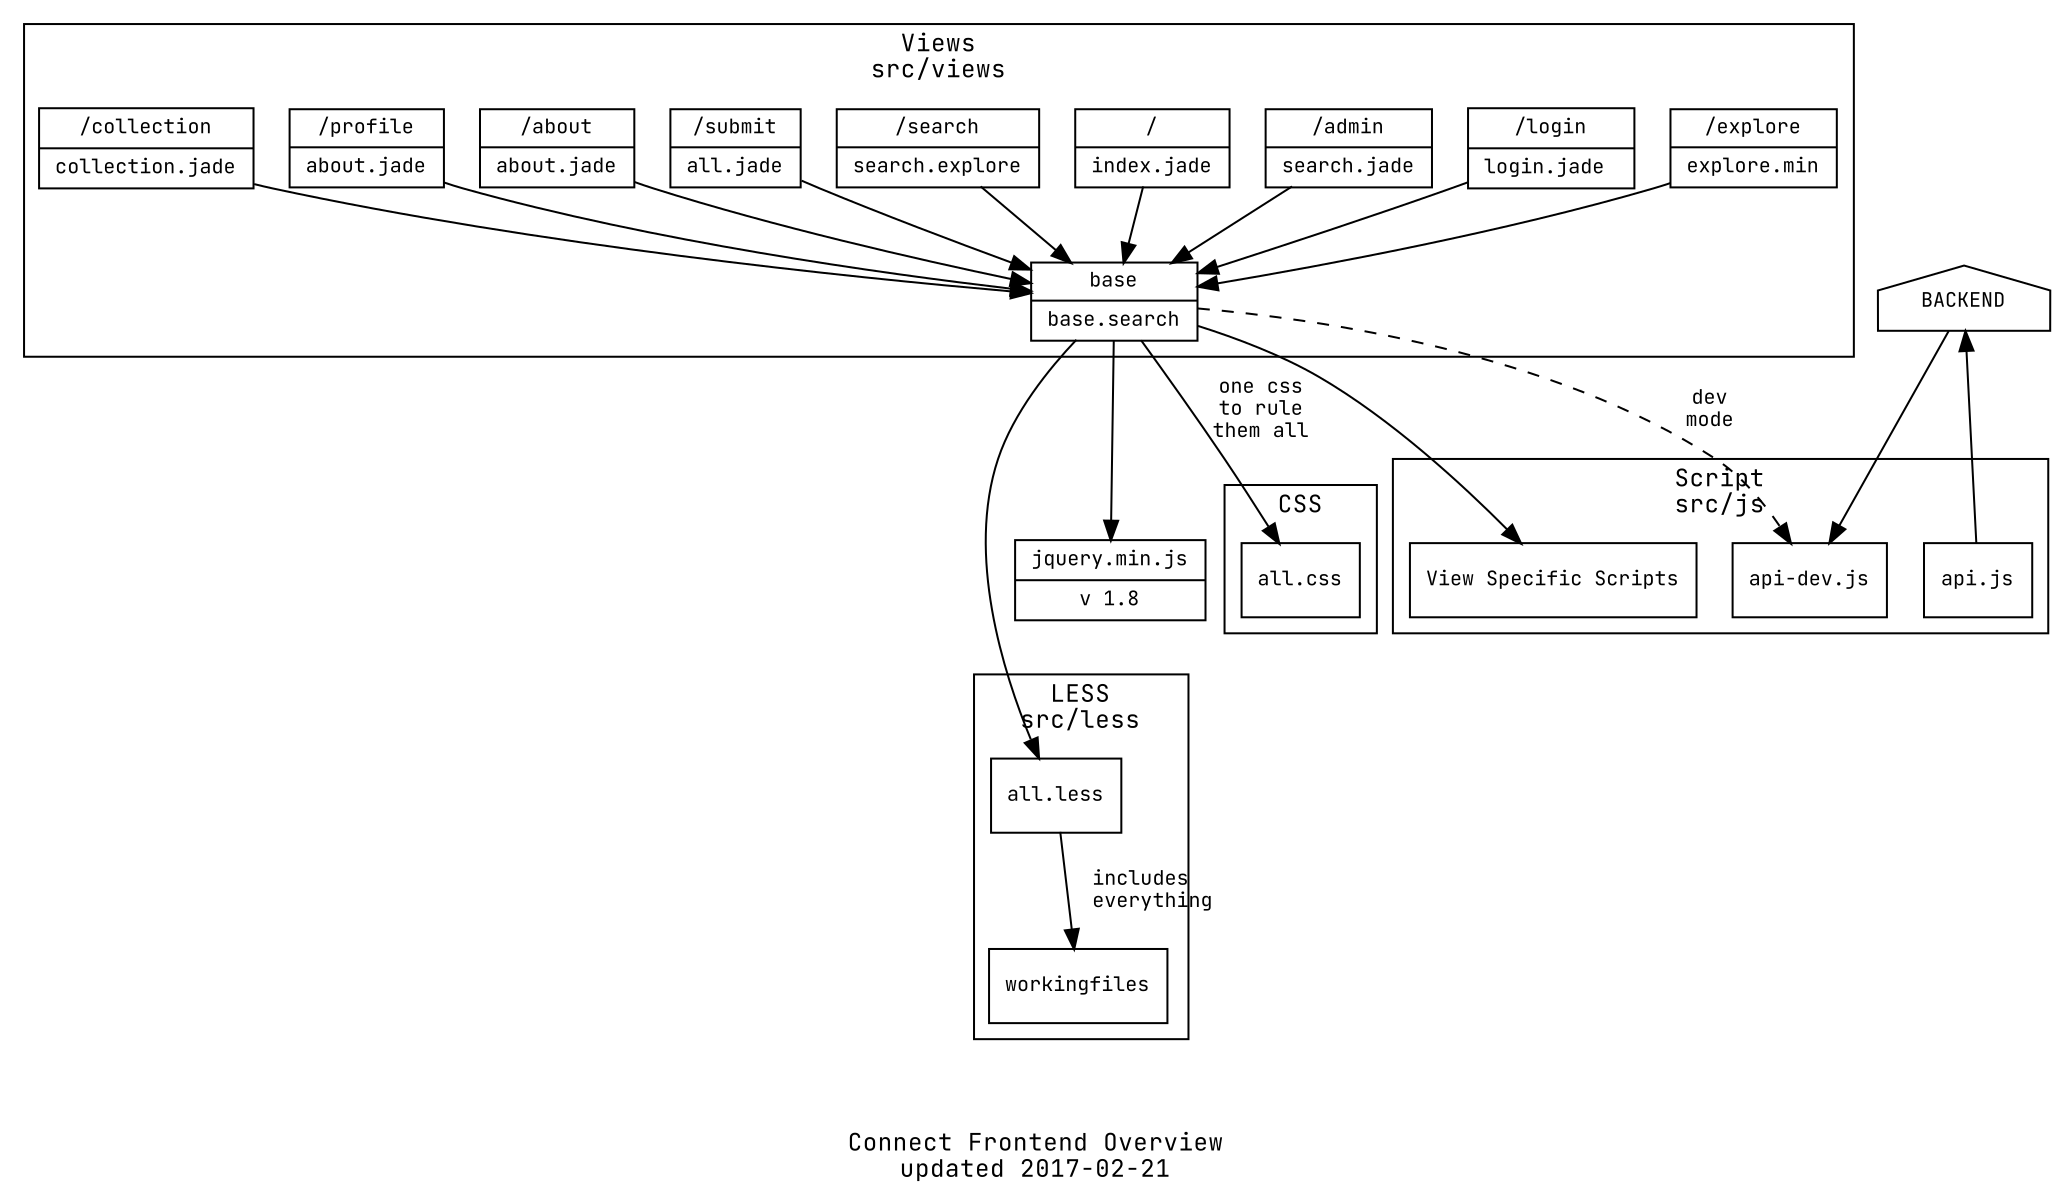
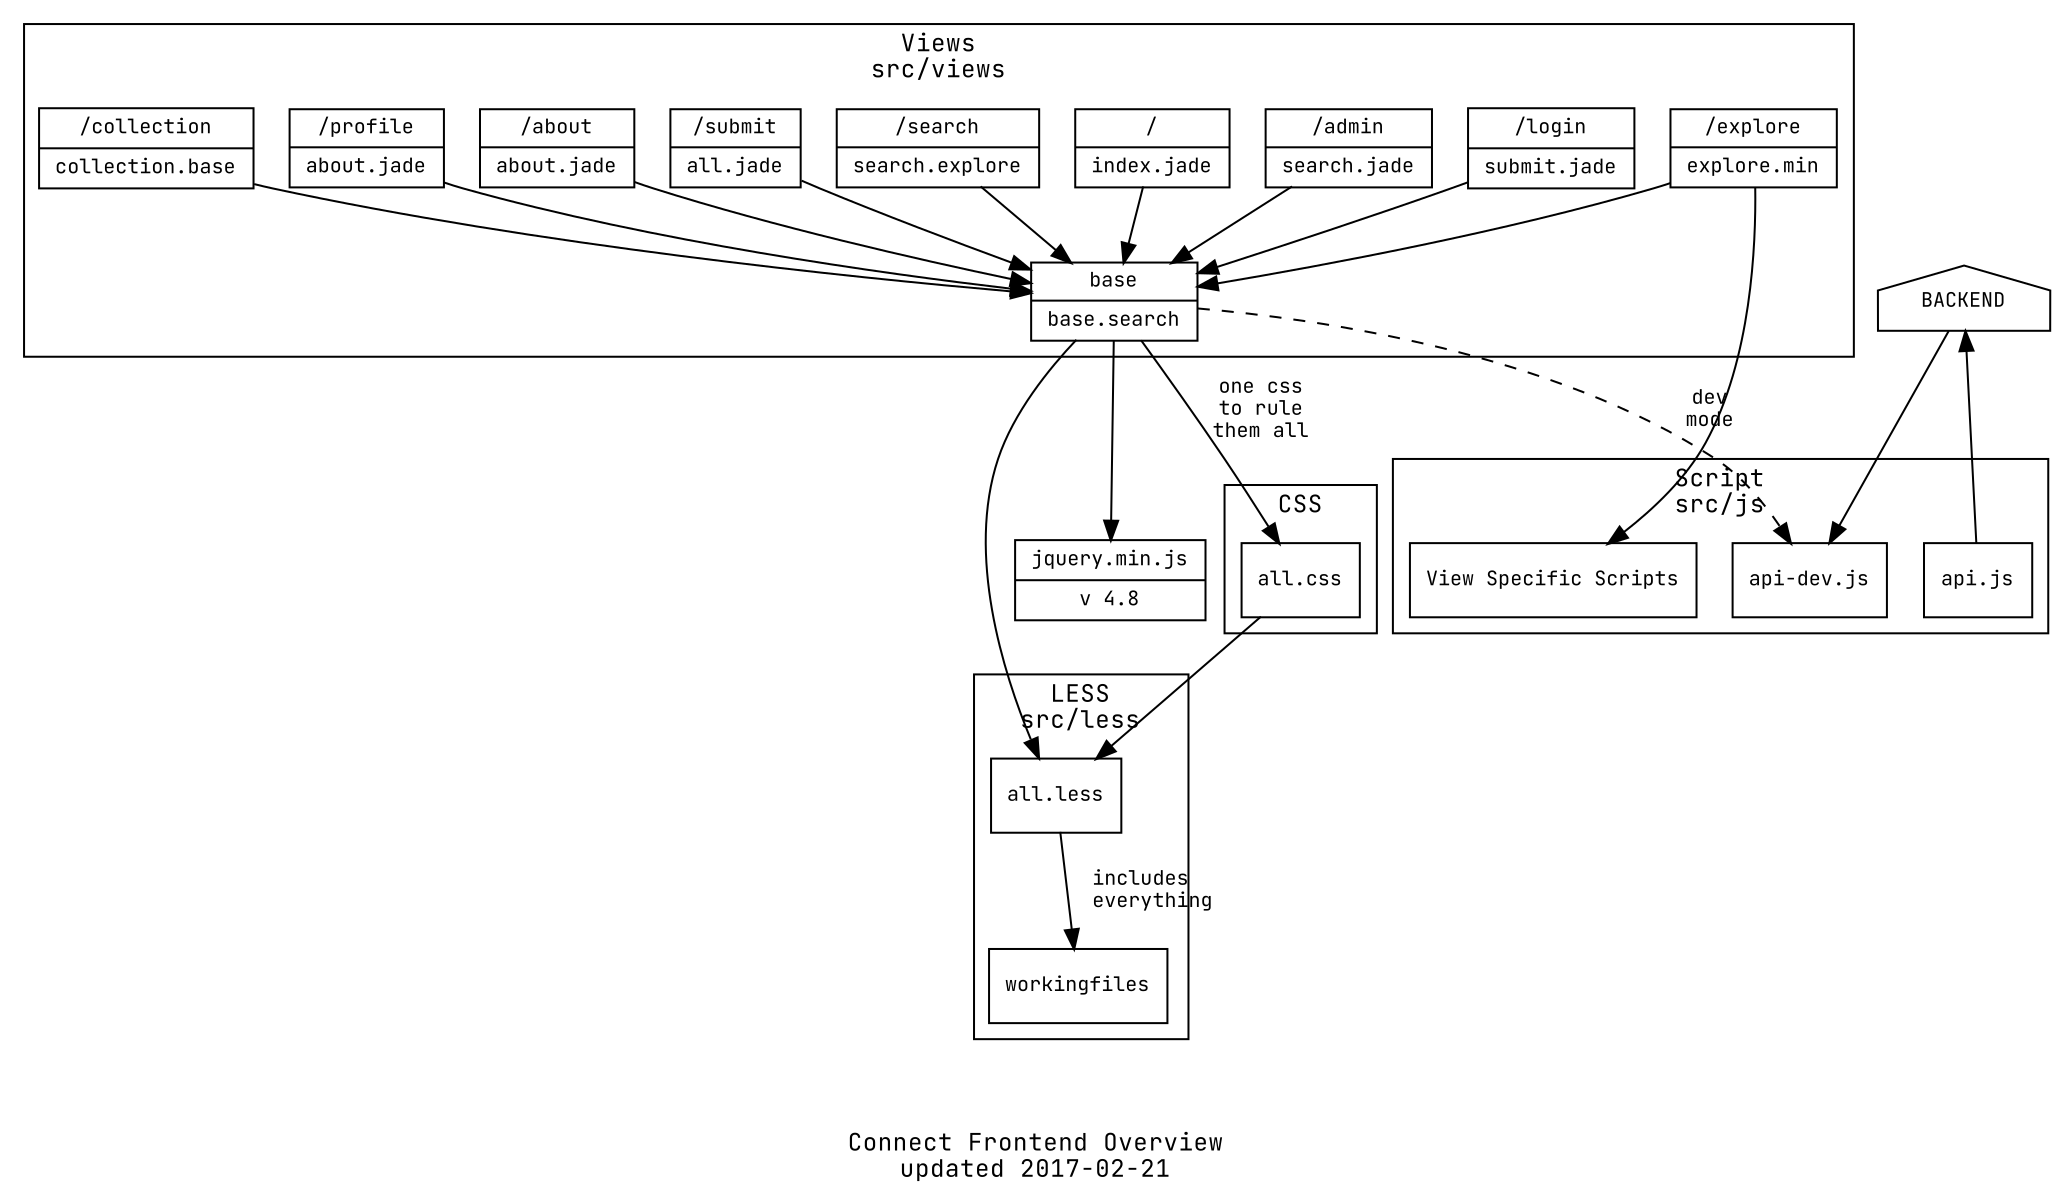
  digraph {
    compound=true
    fontname="JetBrains Mono"
    fontsize=12
    label="Connect Frontend Overview\nupdated 2017-02-21"
    node [fontname="JetBrains Mono" fontsize=10 shape=record]
    edge [fontname="JetBrains Mono" fontsize=10]
    n1 [label="{api.js}"]
    n2 [label="{api-dev.js}"]
    n3 [label="{View Specific Scripts}"]
    n4 [label="{base|base.search\l}"]
    n5 [label="{/|index.jade\l}"]
    n6 [label="{/search|search.explore\l}"]
    n7 [label="{/submit|all.jade\l}"]
    n8 [label="{/about|about.jade\l}"]
    n9 [label="{/profile|about.jade\l}"]
-   n10 [label="{/collection|collection.jade\l}"]
+   n10 [label="{/collection|collection.base\l}"]
    n11 [label="{/explore|explore.min\l}"]
-   n12 [label="{/login|login.jade\l}"]
+   n12 [label="{/login|submit.jade\l}"]
    n13 [label="{/admin|search.jade\l}"]
    n14 [label="{all.css}"]
    n15 [label="{workingfiles}"]
    n16 [label="{all.less}"]
    n17 [label=BACKEND shape=house]
-   n18 [label="{jquery.min.js|v 1.8}"]
+   n18 [label="{jquery.min.js|v 4.8}"]
    subgraph cluster_1 {
      label="Script\nsrc/js"
      n1
      n2
      n3
    }
    subgraph cluster_2 {
      label="Views\nsrc/views"
      n4
      n5
      n6
      n7
      n8
      n9
      n10
      n11
      n12
      n13
    }
    subgraph cluster_3 {
      label=CSS
      n14
    }
    subgraph cluster_4 {
      label="LESS\nsrc/less"
      n15
      n16
    }
    n1 -> n17
    n4 -> n2 [label="dev\nmode" style=dashed]
-   n4 -> n3
+   n11 -> n3
    n4 -> n14 [label="one css\nto rule\nthem all"]
    n4 -> n16
    n4 -> n18
    n5 -> n4
    n6 -> n4
    n7 -> n4
    n8 -> n4
    n9 -> n4
    n10 -> n4
    n11 -> n4
    n12 -> n4
    n13 -> n4
+   n14 -> n16
    n16 -> n15 [label="includes\n  everything"]
    n17 -> n2
  }
